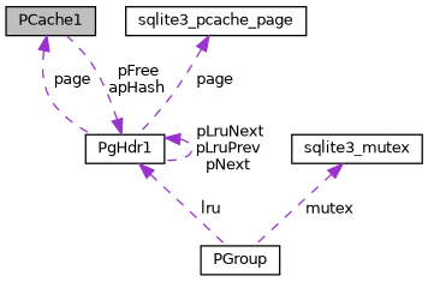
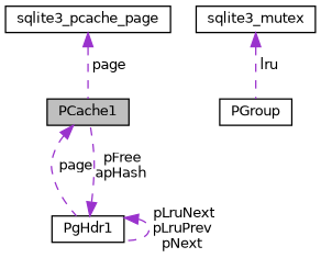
  digraph {
    node [color=black fillcolor=white fontname=Helvetica fontsize=10 shape=record style=filled]
    edge [color=darkorchid3 dir=back fontname=Helvetica fontsize=10 labelfontname=Helvetica labelfontsize=10 style=dashed]
    n1 [fillcolor=grey75 fontcolor=black height=0.2 label=PCache1 width=0.4]
    n2 [height=0.2 label=PgHdr1 width=0.4]
    n3 [height=0.2 label=PGroup width=0.4]
    n4 [height=0.2 label=sqlite3_pcache_page width=0.4]
    n5 [height=0.2 label=sqlite3_mutex width=0.4]
    n1 -> n2 [label=" page"]
    n2 -> n1 [label=" pFree\napHash"]
    n2 -> n2 [label=" pLruNext\npLruPrev\npNext"]
-   n2 -> n3 [label=" lru"]
-   n4 -> n2 [label=" page"]
-   n5 -> n3 [label=" mutex"]
+   n4 -> n1 [label=" page"]
+   n5 -> n3 [label=" lru"]
  }
